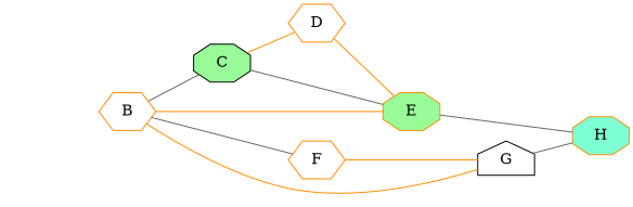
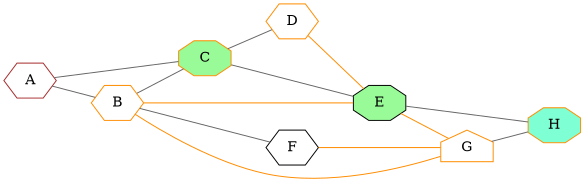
  strict graph {
    rankdir=LR
    node [color=darkorange fillcolor=white shape=hexagon style=filled]
    edge [color=gray40]
+   A [color=brown]
    B
-   C [color=black fillcolor=palegreen shape=octagon]
-   F
-   G [color=black shape=house]
-   E [fillcolor=palegreen shape=octagon]
+   C [fillcolor=palegreen shape=octagon]
+   F [color=black]
+   G [shape=house]
+   E [color=black fillcolor=palegreen shape=octagon]
    D
    H [fillcolor=aquamarine shape=octagon]
+   A -- B
+   A -- C
    B -- C
    B -- F
    B -- G [color=darkorange]
    B -- E [color=darkorange]
    C -- E
-   C -- D [color=darkorange]
+   C -- D
    F -- G [color=darkorange]
    G -- H
+   E -- G [color=darkorange]
    E -- H
    D -- E [color=darkorange]
  }
